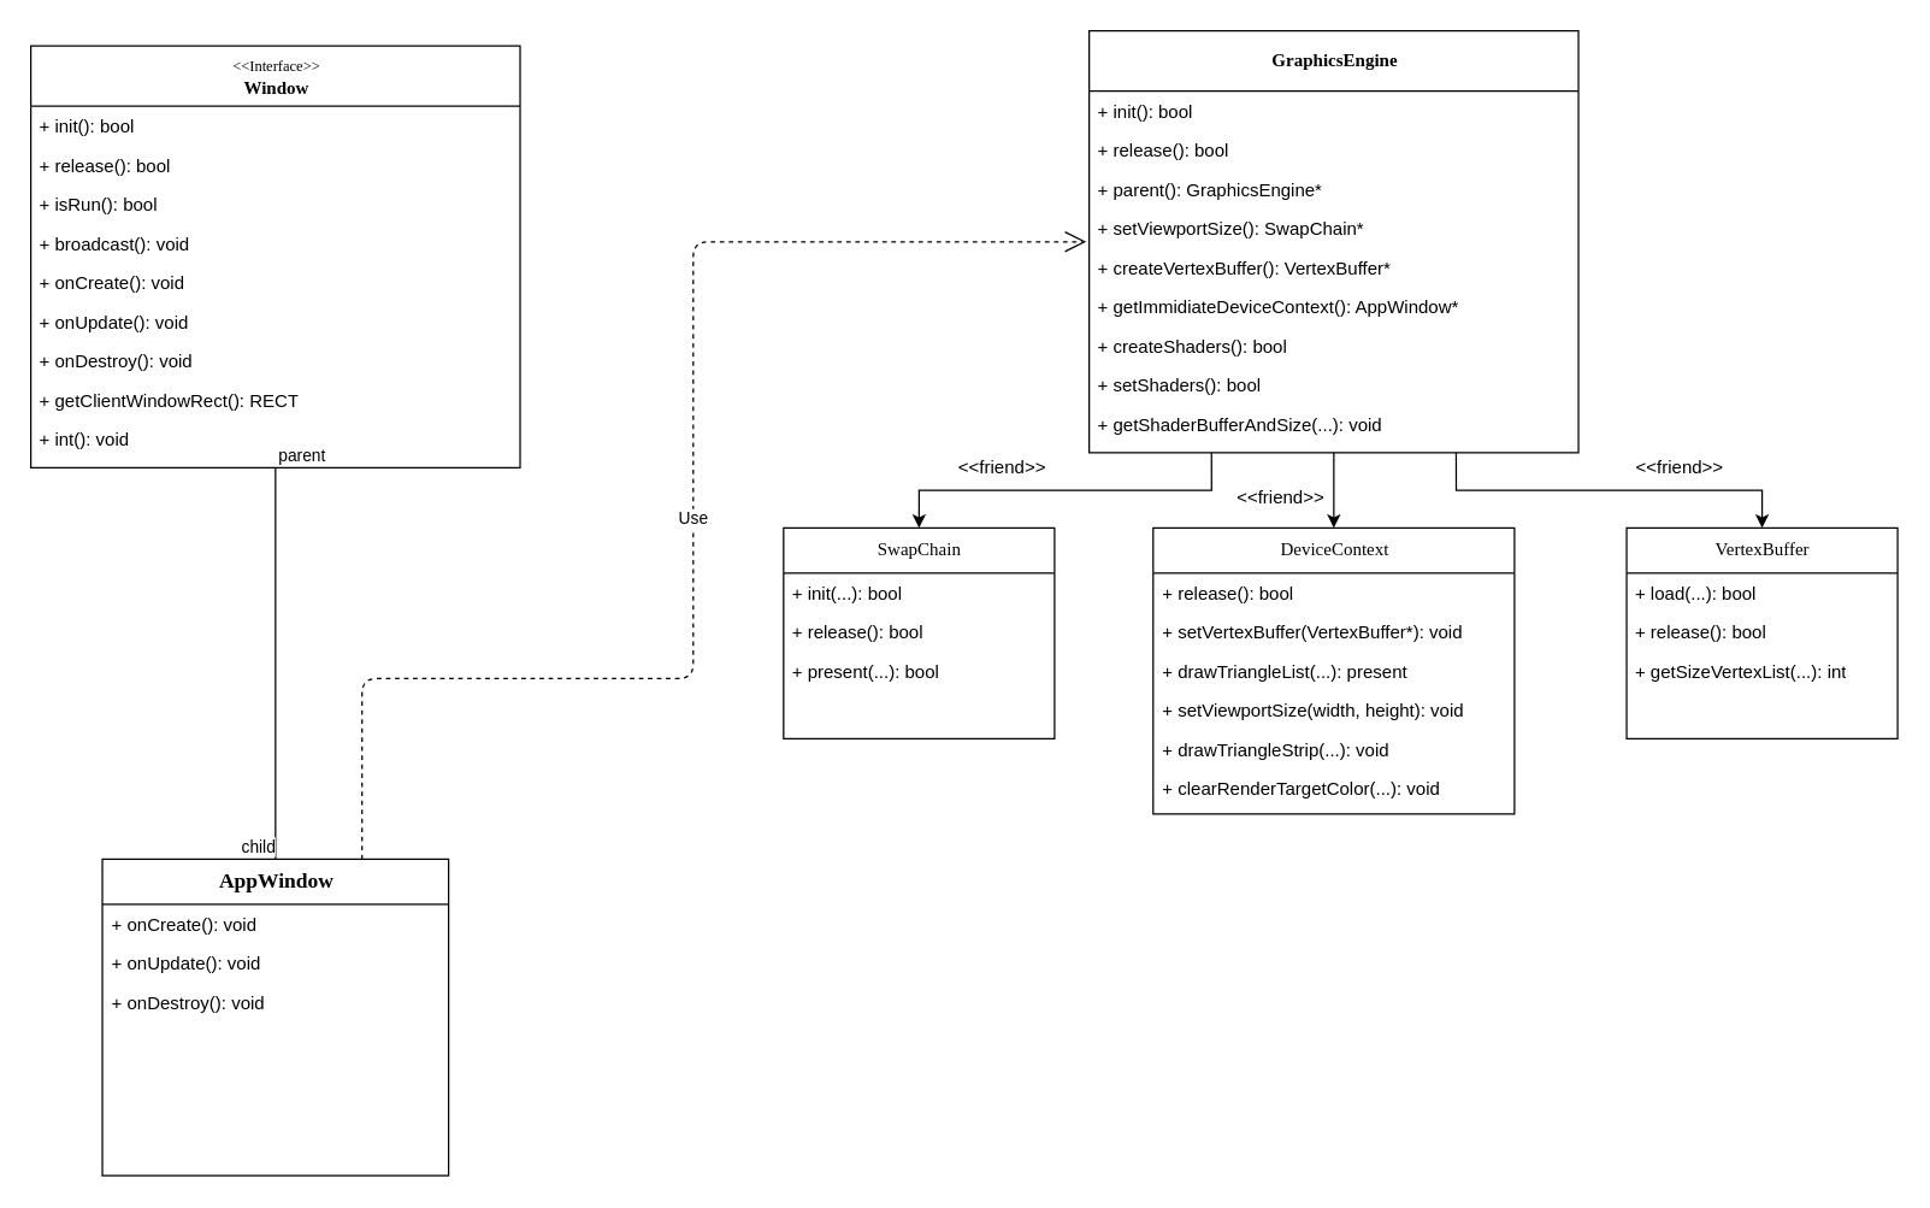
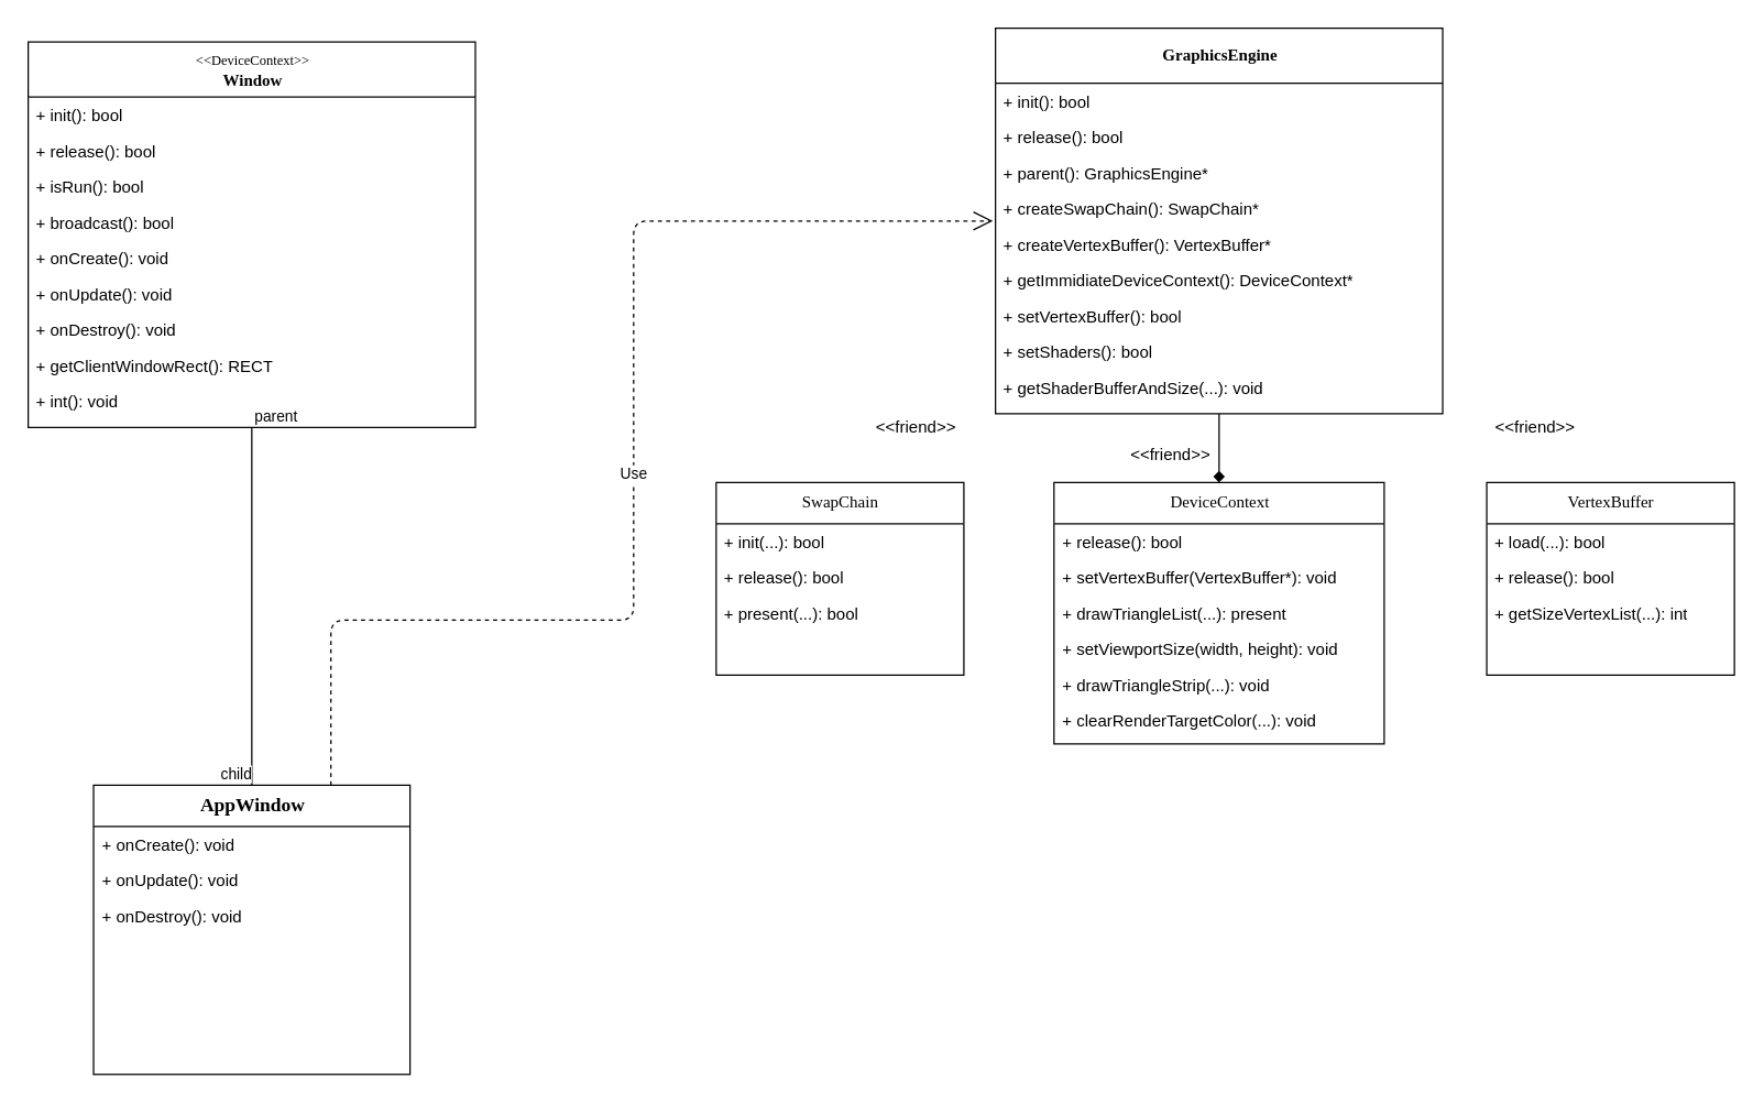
  <mxCell id="0" />
  <mxCell id="1" parent="0" />
- <mxCell id="2" style="edgeStyle=orthogonalEdgeStyle;rounded=0;orthogonalLoop=1;jettySize=auto;html=1;exitX=0.5;exitY=1;exitDx=0;exitDy=0;entryX=0.5;entryY=0;entryDx=0;entryDy=0;" edge="1" parent="1" source="5" target="15"><mxGeometry relative="1" as="geometry" /></mxCell>
- <mxCell id="3" style="edgeStyle=orthogonalEdgeStyle;rounded=0;orthogonalLoop=1;jettySize=auto;html=1;exitX=0.25;exitY=1;exitDx=0;exitDy=0;entryX=0.5;entryY=0;entryDx=0;entryDy=0;" edge="1" parent="1" source="5" target="22"><mxGeometry relative="1" as="geometry" /></mxCell>
- <mxCell id="4" style="edgeStyle=orthogonalEdgeStyle;rounded=0;orthogonalLoop=1;jettySize=auto;html=1;exitX=0.75;exitY=1;exitDx=0;exitDy=0;entryX=0.5;entryY=0;entryDx=0;entryDy=0;" edge="1" parent="1" source="5" target="26"><mxGeometry relative="1" as="geometry" /></mxCell>
+ <mxCell id="2" style="edgeStyle=orthogonalEdgeStyle;rounded=0;orthogonalLoop=1;jettySize=auto;html=1;exitX=0.5;exitY=1;exitDx=0;exitDy=0;entryX=0.5;entryY=0;entryDx=0;entryDy=0;endArrow=diamond;" edge="1" parent="1" source="5" target="15"><mxGeometry relative="1" as="geometry" /></mxCell>
  <mxCell id="5" value="&lt;font size=&quot;1&quot;&gt;&lt;b style=&quot;font-size: 12px&quot;&gt;GraphicsEngine&lt;/b&gt;&lt;/font&gt;" style="swimlane;html=1;fontStyle=0;childLayout=stackLayout;horizontal=1;startSize=40;fillColor=none;horizontalStack=0;resizeParent=1;resizeLast=0;collapsible=1;marginBottom=0;swimlaneFillColor=#ffffff;rounded=0;shadow=0;comic=0;labelBackgroundColor=none;strokeWidth=1;fontFamily=Verdana;fontSize=10;align=center;" parent="1" vertex="1"><mxGeometry x="723" y="20" width="325" height="280" as="geometry" /></mxCell>
  <mxCell id="6" value="+ init(): bool" style="text;html=1;strokeColor=none;fillColor=none;align=left;verticalAlign=top;spacingLeft=4;spacingRight=4;whiteSpace=wrap;overflow=hidden;rotatable=0;points=[[0,0.5],[1,0.5]];portConstraint=eastwest;" parent="5" vertex="1"><mxGeometry y="40" width="325" height="26" as="geometry" /></mxCell>
  <mxCell id="7" value="+ release(): bool" style="text;html=1;strokeColor=none;fillColor=none;align=left;verticalAlign=top;spacingLeft=4;spacingRight=4;whiteSpace=wrap;overflow=hidden;rotatable=0;points=[[0,0.5],[1,0.5]];portConstraint=eastwest;" parent="5" vertex="1"><mxGeometry y="66" width="325" height="26" as="geometry" /></mxCell>
  <mxCell id="8" value="&lt;div&gt;+ parent(): GraphicsEngine*&lt;/div&gt;&lt;div&gt;&lt;br&gt;&lt;/div&gt;" style="text;html=1;strokeColor=none;fillColor=none;align=left;verticalAlign=top;spacingLeft=4;spacingRight=4;whiteSpace=wrap;overflow=hidden;rotatable=0;points=[[0,0.5],[1,0.5]];portConstraint=eastwest;" parent="5" vertex="1"><mxGeometry y="92" width="325" height="26" as="geometry" /></mxCell>
- <mxCell id="9" value="+ setViewportSize(): SwapChain*" style="text;html=1;strokeColor=none;fillColor=none;align=left;verticalAlign=top;spacingLeft=4;spacingRight=4;whiteSpace=wrap;overflow=hidden;rotatable=0;points=[[0,0.5],[1,0.5]];portConstraint=eastwest;" vertex="1" parent="5"><mxGeometry y="118" width="325" height="26" as="geometry" /></mxCell>
+ <mxCell id="9" value="+ createSwapChain(): SwapChain*" style="text;html=1;strokeColor=none;fillColor=none;align=left;verticalAlign=top;spacingLeft=4;spacingRight=4;whiteSpace=wrap;overflow=hidden;rotatable=0;points=[[0,0.5],[1,0.5]];portConstraint=eastwest;" vertex="1" parent="5"><mxGeometry y="118" width="325" height="26" as="geometry" /></mxCell>
  <mxCell id="10" value="+ createVertexBuffer(): VertexBuffer*" style="text;html=1;strokeColor=none;fillColor=none;align=left;verticalAlign=top;spacingLeft=4;spacingRight=4;whiteSpace=wrap;overflow=hidden;rotatable=0;points=[[0,0.5],[1,0.5]];portConstraint=eastwest;" vertex="1" parent="5"><mxGeometry y="144" width="325" height="26" as="geometry" /></mxCell>
- <mxCell id="11" value="+ getImmidiateDeviceContext(): AppWindow*" style="text;html=1;strokeColor=none;fillColor=none;align=left;verticalAlign=top;spacingLeft=4;spacingRight=4;whiteSpace=wrap;overflow=hidden;rotatable=0;points=[[0,0.5],[1,0.5]];portConstraint=eastwest;" vertex="1" parent="5"><mxGeometry y="170" width="325" height="26" as="geometry" /></mxCell>
- <mxCell id="12" value="+ createShaders(): bool" style="text;html=1;strokeColor=none;fillColor=none;align=left;verticalAlign=top;spacingLeft=4;spacingRight=4;whiteSpace=wrap;overflow=hidden;rotatable=0;points=[[0,0.5],[1,0.5]];portConstraint=eastwest;" vertex="1" parent="5"><mxGeometry y="196" width="325" height="26" as="geometry" /></mxCell>
+ <mxCell id="11" value="+ getImmidiateDeviceContext(): DeviceContext*" style="text;html=1;strokeColor=none;fillColor=none;align=left;verticalAlign=top;spacingLeft=4;spacingRight=4;whiteSpace=wrap;overflow=hidden;rotatable=0;points=[[0,0.5],[1,0.5]];portConstraint=eastwest;" vertex="1" parent="5"><mxGeometry y="170" width="325" height="26" as="geometry" /></mxCell>
+ <mxCell id="12" value="+ setVertexBuffer(): bool" style="text;html=1;strokeColor=none;fillColor=none;align=left;verticalAlign=top;spacingLeft=4;spacingRight=4;whiteSpace=wrap;overflow=hidden;rotatable=0;points=[[0,0.5],[1,0.5]];portConstraint=eastwest;" vertex="1" parent="5"><mxGeometry y="196" width="325" height="26" as="geometry" /></mxCell>
  <mxCell id="13" value="+ setShaders(): bool" style="text;html=1;strokeColor=none;fillColor=none;align=left;verticalAlign=top;spacingLeft=4;spacingRight=4;whiteSpace=wrap;overflow=hidden;rotatable=0;points=[[0,0.5],[1,0.5]];portConstraint=eastwest;" vertex="1" parent="5"><mxGeometry y="222" width="325" height="26" as="geometry" /></mxCell>
  <mxCell id="14" value="+ getShaderBufferAndSize(...): void" style="text;html=1;strokeColor=none;fillColor=none;align=left;verticalAlign=top;spacingLeft=4;spacingRight=4;whiteSpace=wrap;overflow=hidden;rotatable=0;points=[[0,0.5],[1,0.5]];portConstraint=eastwest;" vertex="1" parent="5"><mxGeometry y="248" width="325" height="26" as="geometry" /></mxCell>
  <mxCell id="15" value="&lt;font style=&quot;font-size: 12px&quot;&gt;DeviceContex&lt;/font&gt;&lt;font style=&quot;font-size: 12px&quot;&gt;t&lt;/font&gt;" style="swimlane;html=1;fontStyle=0;childLayout=stackLayout;horizontal=1;startSize=30;fillColor=none;horizontalStack=0;resizeParent=1;resizeLast=0;collapsible=1;marginBottom=0;swimlaneFillColor=#ffffff;rounded=0;shadow=0;comic=0;labelBackgroundColor=none;strokeWidth=1;fontFamily=Verdana;fontSize=10;align=center;" vertex="1" parent="1"><mxGeometry x="765.5" y="350" width="240" height="190" as="geometry" /></mxCell>
  <mxCell id="16" value="+ release(): bool" style="text;html=1;strokeColor=none;fillColor=none;align=left;verticalAlign=top;spacingLeft=4;spacingRight=4;whiteSpace=wrap;overflow=hidden;rotatable=0;points=[[0,0.5],[1,0.5]];portConstraint=eastwest;" vertex="1" parent="15"><mxGeometry y="30" width="240" height="26" as="geometry" /></mxCell>
  <mxCell id="17" value="+ setVertexBuffer(VertexBuffer*): void" style="text;html=1;strokeColor=none;fillColor=none;align=left;verticalAlign=top;spacingLeft=4;spacingRight=4;whiteSpace=wrap;overflow=hidden;rotatable=0;points=[[0,0.5],[1,0.5]];portConstraint=eastwest;" vertex="1" parent="15"><mxGeometry y="56" width="240" height="26" as="geometry" /></mxCell>
  <mxCell id="18" value="+ drawTriangleList(...): present" style="text;html=1;strokeColor=none;fillColor=none;align=left;verticalAlign=top;spacingLeft=4;spacingRight=4;whiteSpace=wrap;overflow=hidden;rotatable=0;points=[[0,0.5],[1,0.5]];portConstraint=eastwest;" vertex="1" parent="15"><mxGeometry y="82" width="240" height="26" as="geometry" /></mxCell>
  <mxCell id="19" value="+ setViewportSize(width, height): void" style="text;html=1;strokeColor=none;fillColor=none;align=left;verticalAlign=top;spacingLeft=4;spacingRight=4;whiteSpace=wrap;overflow=hidden;rotatable=0;points=[[0,0.5],[1,0.5]];portConstraint=eastwest;" vertex="1" parent="15"><mxGeometry y="108" width="240" height="26" as="geometry" /></mxCell>
  <mxCell id="20" value="+ drawTriangleStrip(...): void" style="text;html=1;strokeColor=none;fillColor=none;align=left;verticalAlign=top;spacingLeft=4;spacingRight=4;whiteSpace=wrap;overflow=hidden;rotatable=0;points=[[0,0.5],[1,0.5]];portConstraint=eastwest;" vertex="1" parent="15"><mxGeometry y="134" width="240" height="26" as="geometry" /></mxCell>
  <mxCell id="21" value="+ clearRenderTargetColor(...): void" style="text;html=1;strokeColor=none;fillColor=none;align=left;verticalAlign=top;spacingLeft=4;spacingRight=4;whiteSpace=wrap;overflow=hidden;rotatable=0;points=[[0,0.5],[1,0.5]];portConstraint=eastwest;" vertex="1" parent="15"><mxGeometry y="160" width="240" height="26" as="geometry" /></mxCell>
  <mxCell id="22" value="&lt;font style=&quot;font-size: 12px&quot;&gt;SwapChain&lt;/font&gt;" style="swimlane;html=1;fontStyle=0;childLayout=stackLayout;horizontal=1;startSize=30;fillColor=none;horizontalStack=0;resizeParent=1;resizeLast=0;collapsible=1;marginBottom=0;swimlaneFillColor=#ffffff;rounded=0;shadow=0;comic=0;labelBackgroundColor=none;strokeWidth=1;fontFamily=Verdana;fontSize=10;align=center;" vertex="1" parent="1"><mxGeometry x="520" y="350" width="180" height="140" as="geometry" /></mxCell>
  <mxCell id="23" value="+ init(...): bool" style="text;html=1;strokeColor=none;fillColor=none;align=left;verticalAlign=top;spacingLeft=4;spacingRight=4;whiteSpace=wrap;overflow=hidden;rotatable=0;points=[[0,0.5],[1,0.5]];portConstraint=eastwest;" vertex="1" parent="22"><mxGeometry y="30" width="180" height="26" as="geometry" /></mxCell>
  <mxCell id="24" value="+ release(): bool" style="text;html=1;strokeColor=none;fillColor=none;align=left;verticalAlign=top;spacingLeft=4;spacingRight=4;whiteSpace=wrap;overflow=hidden;rotatable=0;points=[[0,0.5],[1,0.5]];portConstraint=eastwest;" vertex="1" parent="22"><mxGeometry y="56" width="180" height="26" as="geometry" /></mxCell>
  <mxCell id="25" value="+ present(...): bool" style="text;html=1;strokeColor=none;fillColor=none;align=left;verticalAlign=top;spacingLeft=4;spacingRight=4;whiteSpace=wrap;overflow=hidden;rotatable=0;points=[[0,0.5],[1,0.5]];portConstraint=eastwest;" vertex="1" parent="22"><mxGeometry y="82" width="180" height="26" as="geometry" /></mxCell>
  <mxCell id="26" value="&lt;font style=&quot;font-size: 12px&quot;&gt;VertexBuffer&lt;/font&gt;" style="swimlane;html=1;fontStyle=0;childLayout=stackLayout;horizontal=1;startSize=30;fillColor=none;horizontalStack=0;resizeParent=1;resizeLast=0;collapsible=1;marginBottom=0;swimlaneFillColor=#ffffff;rounded=0;shadow=0;comic=0;labelBackgroundColor=none;strokeWidth=1;fontFamily=Verdana;fontSize=10;align=center;" parent="1" vertex="1"><mxGeometry x="1080" y="350" width="180" height="140" as="geometry" /></mxCell>
  <mxCell id="27" value="+ load(...): bool" style="text;html=1;strokeColor=none;fillColor=none;align=left;verticalAlign=top;spacingLeft=4;spacingRight=4;whiteSpace=wrap;overflow=hidden;rotatable=0;points=[[0,0.5],[1,0.5]];portConstraint=eastwest;" parent="26" vertex="1"><mxGeometry y="30" width="180" height="26" as="geometry" /></mxCell>
  <mxCell id="28" value="+ release(): bool" style="text;html=1;strokeColor=none;fillColor=none;align=left;verticalAlign=top;spacingLeft=4;spacingRight=4;whiteSpace=wrap;overflow=hidden;rotatable=0;points=[[0,0.5],[1,0.5]];portConstraint=eastwest;" parent="26" vertex="1"><mxGeometry y="56" width="180" height="26" as="geometry" /></mxCell>
  <mxCell id="29" value="+ getSizeVertexList(...): int" style="text;html=1;strokeColor=none;fillColor=none;align=left;verticalAlign=top;spacingLeft=4;spacingRight=4;whiteSpace=wrap;overflow=hidden;rotatable=0;points=[[0,0.5],[1,0.5]];portConstraint=eastwest;" parent="26" vertex="1"><mxGeometry y="82" width="180" height="26" as="geometry" /></mxCell>
- <mxCell id="30" value="&lt;div&gt;&lt;font style=&quot;font-size: 12px&quot;&gt;&lt;span style=&quot;font-size: 11px&quot;&gt;&lt;font style=&quot;font-size: 10px&quot;&gt;&amp;lt;&amp;lt;Interface&amp;gt;&lt;/font&gt;&lt;/span&gt;&lt;font size=&quot;1&quot;&gt;&lt;span&gt;&amp;gt;&lt;/span&gt;&lt;/font&gt;&lt;b style=&quot;font-size: 11px&quot;&gt;&lt;br&gt;&lt;/b&gt;&lt;/font&gt;&lt;/div&gt;&lt;div&gt;&lt;font style=&quot;font-size: 12px&quot;&gt;&lt;b&gt;Window&lt;/b&gt;&lt;/font&gt;&lt;/div&gt;" style="swimlane;html=1;fontStyle=0;childLayout=stackLayout;horizontal=1;startSize=40;fillColor=none;horizontalStack=0;resizeParent=1;resizeLast=0;collapsible=1;marginBottom=0;swimlaneFillColor=#ffffff;rounded=0;shadow=0;comic=0;labelBackgroundColor=none;strokeWidth=1;fontFamily=Verdana;fontSize=10;align=center;" vertex="1" parent="1"><mxGeometry x="20" y="30" width="325" height="280" as="geometry" /></mxCell>
+ <mxCell id="30" value="&lt;div&gt;&lt;font style=&quot;font-size: 12px&quot;&gt;&lt;span style=&quot;font-size: 11px&quot;&gt;&lt;font style=&quot;font-size: 10px&quot;&gt;&amp;lt;&amp;lt;DeviceContext&amp;gt;&lt;/font&gt;&lt;/span&gt;&lt;font size=&quot;1&quot;&gt;&lt;span&gt;&amp;gt;&lt;/span&gt;&lt;/font&gt;&lt;b style=&quot;font-size: 11px&quot;&gt;&lt;br&gt;&lt;/b&gt;&lt;/font&gt;&lt;/div&gt;&lt;div&gt;&lt;font style=&quot;font-size: 12px&quot;&gt;&lt;b&gt;Window&lt;/b&gt;&lt;/font&gt;&lt;/div&gt;" style="swimlane;html=1;fontStyle=0;childLayout=stackLayout;horizontal=1;startSize=40;fillColor=none;horizontalStack=0;resizeParent=1;resizeLast=0;collapsible=1;marginBottom=0;swimlaneFillColor=#ffffff;rounded=0;shadow=0;comic=0;labelBackgroundColor=none;strokeWidth=1;fontFamily=Verdana;fontSize=10;align=center;" vertex="1" parent="1"><mxGeometry x="20" y="30" width="325" height="280" as="geometry" /></mxCell>
  <mxCell id="31" value="+ init(): bool" style="text;html=1;strokeColor=none;fillColor=none;align=left;verticalAlign=top;spacingLeft=4;spacingRight=4;whiteSpace=wrap;overflow=hidden;rotatable=0;points=[[0,0.5],[1,0.5]];portConstraint=eastwest;" vertex="1" parent="30"><mxGeometry y="40" width="325" height="26" as="geometry" /></mxCell>
  <mxCell id="32" value="+ release(): bool" style="text;html=1;strokeColor=none;fillColor=none;align=left;verticalAlign=top;spacingLeft=4;spacingRight=4;whiteSpace=wrap;overflow=hidden;rotatable=0;points=[[0,0.5],[1,0.5]];portConstraint=eastwest;" vertex="1" parent="30"><mxGeometry y="66" width="325" height="26" as="geometry" /></mxCell>
  <mxCell id="33" value="+ isRun(): bool" style="text;html=1;strokeColor=none;fillColor=none;align=left;verticalAlign=top;spacingLeft=4;spacingRight=4;whiteSpace=wrap;overflow=hidden;rotatable=0;points=[[0,0.5],[1,0.5]];portConstraint=eastwest;" vertex="1" parent="30"><mxGeometry y="92" width="325" height="26" as="geometry" /></mxCell>
- <mxCell id="34" value="+ broadcast(): void" style="text;html=1;strokeColor=none;fillColor=none;align=left;verticalAlign=top;spacingLeft=4;spacingRight=4;whiteSpace=wrap;overflow=hidden;rotatable=0;points=[[0,0.5],[1,0.5]];portConstraint=eastwest;" vertex="1" parent="30"><mxGeometry y="118" width="325" height="26" as="geometry" /></mxCell>
+ <mxCell id="34" value="+ broadcast(): bool" style="text;html=1;strokeColor=none;fillColor=none;align=left;verticalAlign=top;spacingLeft=4;spacingRight=4;whiteSpace=wrap;overflow=hidden;rotatable=0;points=[[0,0.5],[1,0.5]];portConstraint=eastwest;" vertex="1" parent="30"><mxGeometry y="118" width="325" height="26" as="geometry" /></mxCell>
  <mxCell id="35" value="+ onCreate(): void" style="text;html=1;strokeColor=none;fillColor=none;align=left;verticalAlign=top;spacingLeft=4;spacingRight=4;whiteSpace=wrap;overflow=hidden;rotatable=0;points=[[0,0.5],[1,0.5]];portConstraint=eastwest;" vertex="1" parent="30"><mxGeometry y="144" width="325" height="26" as="geometry" /></mxCell>
  <mxCell id="36" value="+ onUpdate(): void" style="text;html=1;strokeColor=none;fillColor=none;align=left;verticalAlign=top;spacingLeft=4;spacingRight=4;whiteSpace=wrap;overflow=hidden;rotatable=0;points=[[0,0.5],[1,0.5]];portConstraint=eastwest;" vertex="1" parent="30"><mxGeometry y="170" width="325" height="26" as="geometry" /></mxCell>
  <mxCell id="37" value="+ onDestroy(): void" style="text;html=1;strokeColor=none;fillColor=none;align=left;verticalAlign=top;spacingLeft=4;spacingRight=4;whiteSpace=wrap;overflow=hidden;rotatable=0;points=[[0,0.5],[1,0.5]];portConstraint=eastwest;" vertex="1" parent="30"><mxGeometry y="196" width="325" height="26" as="geometry" /></mxCell>
  <mxCell id="38" value="+ getClientWindowRect(): RECT" style="text;html=1;strokeColor=none;fillColor=none;align=left;verticalAlign=top;spacingLeft=4;spacingRight=4;whiteSpace=wrap;overflow=hidden;rotatable=0;points=[[0,0.5],[1,0.5]];portConstraint=eastwest;" vertex="1" parent="30"><mxGeometry y="222" width="325" height="26" as="geometry" /></mxCell>
  <mxCell id="39" value="+ int(): void" style="text;html=1;strokeColor=none;fillColor=none;align=left;verticalAlign=top;spacingLeft=4;spacingRight=4;whiteSpace=wrap;overflow=hidden;rotatable=0;points=[[0,0.5],[1,0.5]];portConstraint=eastwest;" vertex="1" parent="30"><mxGeometry y="248" width="325" height="26" as="geometry" /></mxCell>
  <mxCell id="40" value="&amp;lt;&amp;lt;friend&amp;gt;&amp;gt;" style="text;html=1;align=center;verticalAlign=middle;resizable=0;points=[];autosize=1;" vertex="1" parent="1"><mxGeometry x="630" y="300" width="70" height="20" as="geometry" /></mxCell>
  <mxCell id="41" value="&amp;lt;&amp;lt;friend&amp;gt;&amp;gt;" style="text;html=1;align=center;verticalAlign=middle;resizable=0;points=[];autosize=1;" vertex="1" parent="1"><mxGeometry x="815" y="320" width="70" height="20" as="geometry" /></mxCell>
  <mxCell id="42" value="&amp;lt;&amp;lt;friend&amp;gt;&amp;gt;" style="text;html=1;align=center;verticalAlign=middle;resizable=0;points=[];autosize=1;" vertex="1" parent="1"><mxGeometry x="1080" y="300" width="70" height="20" as="geometry" /></mxCell>
  <mxCell id="43" value="" style="endArrow=none;html=1;edgeStyle=orthogonalEdgeStyle;exitX=0.5;exitY=1;exitDx=0;exitDy=0;entryX=0.5;entryY=0;entryDx=0;entryDy=0;" edge="1" parent="1" source="30" target="46"><mxGeometry relative="1" as="geometry"><mxPoint x="420" y="460" as="sourcePoint" /><mxPoint x="580" y="460" as="targetPoint" /></mxGeometry></mxCell>
  <mxCell id="44" value="parent" style="edgeLabel;resizable=0;html=1;align=left;verticalAlign=bottom;" connectable="0" vertex="1" parent="43"><mxGeometry x="-1" relative="1" as="geometry" /></mxCell>
  <mxCell id="45" value="child" style="edgeLabel;resizable=0;html=1;align=right;verticalAlign=bottom;" connectable="0" vertex="1" parent="43"><mxGeometry x="1" relative="1" as="geometry" /></mxCell>
  <mxCell id="46" value="&lt;font style=&quot;font-size: 14px&quot;&gt;&lt;b&gt;AppWindow&lt;/b&gt;&lt;/font&gt;" style="swimlane;html=1;fontStyle=0;childLayout=stackLayout;horizontal=1;startSize=30;fillColor=none;horizontalStack=0;resizeParent=1;resizeLast=0;collapsible=1;marginBottom=0;swimlaneFillColor=#ffffff;rounded=0;shadow=0;comic=0;labelBackgroundColor=none;strokeWidth=1;fontFamily=Verdana;fontSize=10;align=center;" vertex="1" parent="1"><mxGeometry x="67.5" y="570" width="230" height="210" as="geometry" /></mxCell>
  <mxCell id="47" value="+ onCreate(): void" style="text;html=1;strokeColor=none;fillColor=none;align=left;verticalAlign=top;spacingLeft=4;spacingRight=4;whiteSpace=wrap;overflow=hidden;rotatable=0;points=[[0,0.5],[1,0.5]];portConstraint=eastwest;" vertex="1" parent="46"><mxGeometry y="30" width="230" height="26" as="geometry" /></mxCell>
  <mxCell id="48" value="+ onUpdate(): void" style="text;html=1;strokeColor=none;fillColor=none;align=left;verticalAlign=top;spacingLeft=4;spacingRight=4;whiteSpace=wrap;overflow=hidden;rotatable=0;points=[[0,0.5],[1,0.5]];portConstraint=eastwest;" vertex="1" parent="46"><mxGeometry y="56" width="230" height="26" as="geometry" /></mxCell>
  <mxCell id="49" value="+ onDestroy(): void" style="text;html=1;strokeColor=none;fillColor=none;align=left;verticalAlign=top;spacingLeft=4;spacingRight=4;whiteSpace=wrap;overflow=hidden;rotatable=0;points=[[0,0.5],[1,0.5]];portConstraint=eastwest;" vertex="1" parent="46"><mxGeometry y="82" width="230" height="26" as="geometry" /></mxCell>
  <mxCell id="50" value="Use" style="endArrow=open;endSize=12;dashed=1;html=1;exitX=0.75;exitY=0;exitDx=0;exitDy=0;entryX=-0.006;entryY=0.846;entryDx=0;entryDy=0;entryPerimeter=0;" edge="1" parent="1" source="46" target="9"><mxGeometry width="160" relative="1" as="geometry"><mxPoint x="420" y="460" as="sourcePoint" /><mxPoint x="580" y="460" as="targetPoint" /><Array as="points"><mxPoint x="240" y="450" /><mxPoint y="450" x="460" /><mxPoint y="160" x="460" /></Array></mxGeometry></mxCell>
